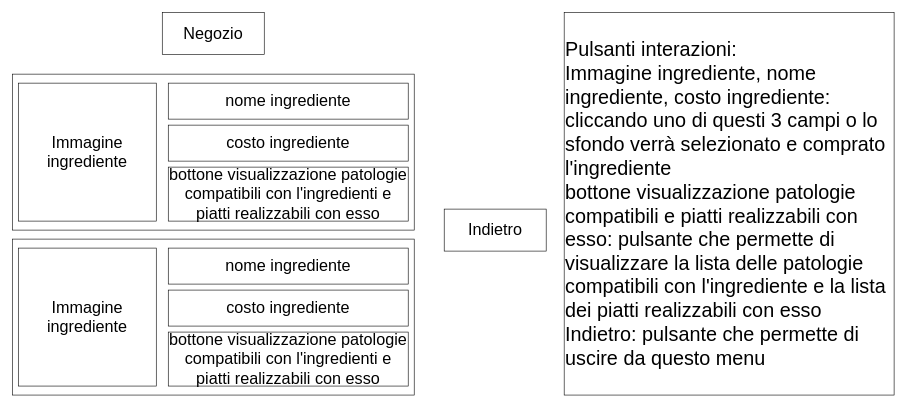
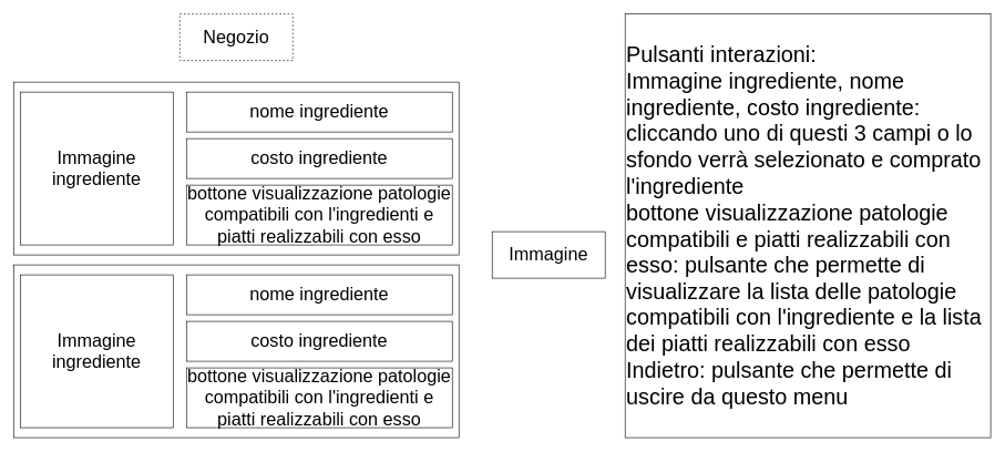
  <mxCell id="0" />
  <mxCell id="1" parent="0" />
- <mxCell id="2" value="Negozio" style="rounded=0;whiteSpace=wrap;html=1;fontSize=27;" parent="1" vertex="1"><mxGeometry x="270" y="20.5" width="170" height="70" as="geometry" /></mxCell>
+ <mxCell id="2" value="Negozio" style="rounded=0;whiteSpace=wrap;html=1;fontSize=27;dashed=1;" parent="1" vertex="1"><mxGeometry x="270" y="20.5" width="170" height="70" as="geometry" /></mxCell>
  <mxCell id="3" value="&lt;font style=&quot;font-size: 33px;&quot;&gt;Pulsanti interazioni:&lt;br&gt;Immagine ingrediente, nome ingrediente, costo ingrediente: cliccando uno di questi 3 campi o lo sfondo verrà selezionato e comprato l'ingrediente&lt;br&gt;bottone visualizzazione patologie compatibili e piatti realizzabili con esso: pulsante che permette di visualizzare la lista delle patologie compatibili con l'ingrediente e la lista dei piatti realizzabili con esso&lt;br&gt;Indietro: pulsante che permette di uscire da questo menu&lt;br&gt;&lt;/font&gt;" style="rounded=0;whiteSpace=wrap;html=1;fontSize=27;align=left;" parent="1" vertex="1"><mxGeometry x="940" y="20.5" width="550" height="637.5" as="geometry" /></mxCell>
  <mxCell id="4" value="" style="whiteSpace=wrap;html=1;" parent="1" vertex="1"><mxGeometry x="20" y="123" width="670" height="260" as="geometry" /></mxCell>
  <mxCell id="5" value="costo ingrediente" style="rounded=0;whiteSpace=wrap;html=1;fontSize=27;" parent="1" vertex="1"><mxGeometry x="280" y="208" width="400" height="60" as="geometry" /></mxCell>
  <mxCell id="6" value="bottone visualizzazione patologie compatibili con l'ingredienti e piatti realizzabili con esso" style="rounded=0;whiteSpace=wrap;html=1;fontSize=27;" parent="1" vertex="1"><mxGeometry x="280" y="278" width="400" height="90" as="geometry" /></mxCell>
  <mxCell id="7" value="Immagine ingrediente" style="rounded=0;whiteSpace=wrap;html=1;fontSize=27;" parent="1" vertex="1"><mxGeometry x="30" y="138" width="230" height="230" as="geometry" /></mxCell>
  <mxCell id="8" value="nome ingrediente" style="rounded=0;whiteSpace=wrap;html=1;fontSize=27;" parent="1" vertex="1"><mxGeometry x="280" y="138" width="400" height="60" as="geometry" /></mxCell>
  <mxCell id="9" value="" style="whiteSpace=wrap;html=1;" parent="1" vertex="1"><mxGeometry x="20" y="398" width="670" height="260" as="geometry" /></mxCell>
  <mxCell id="10" value="costo ingrediente" style="rounded=0;whiteSpace=wrap;html=1;fontSize=27;" parent="1" vertex="1"><mxGeometry x="280" y="483" width="400" height="60" as="geometry" /></mxCell>
  <mxCell id="11" value="bottone visualizzazione patologie compatibili con l'ingredienti e piatti realizzabili con esso" style="rounded=0;whiteSpace=wrap;html=1;fontSize=27;" parent="1" vertex="1"><mxGeometry x="280" y="553" width="400" height="90" as="geometry" /></mxCell>
  <mxCell id="12" value="Immagine ingrediente" style="rounded=0;whiteSpace=wrap;html=1;fontSize=27;" parent="1" vertex="1"><mxGeometry x="30" y="413" width="230" height="230" as="geometry" /></mxCell>
  <mxCell id="13" value="nome ingrediente" style="rounded=0;whiteSpace=wrap;html=1;fontSize=27;" parent="1" vertex="1"><mxGeometry x="280" y="413" width="400" height="60" as="geometry" /></mxCell>
- <mxCell id="14" value="Indietro" style="rounded=0;whiteSpace=wrap;html=1;fontSize=27;" parent="1" vertex="1"><mxGeometry x="740" y="348" width="170" height="70" as="geometry" /></mxCell>
+ <mxCell id="14" value="Immagine" style="rounded=0;whiteSpace=wrap;html=1;fontSize=27;" parent="1" vertex="1"><mxGeometry x="740" y="348" width="170" height="70" as="geometry" /></mxCell>
